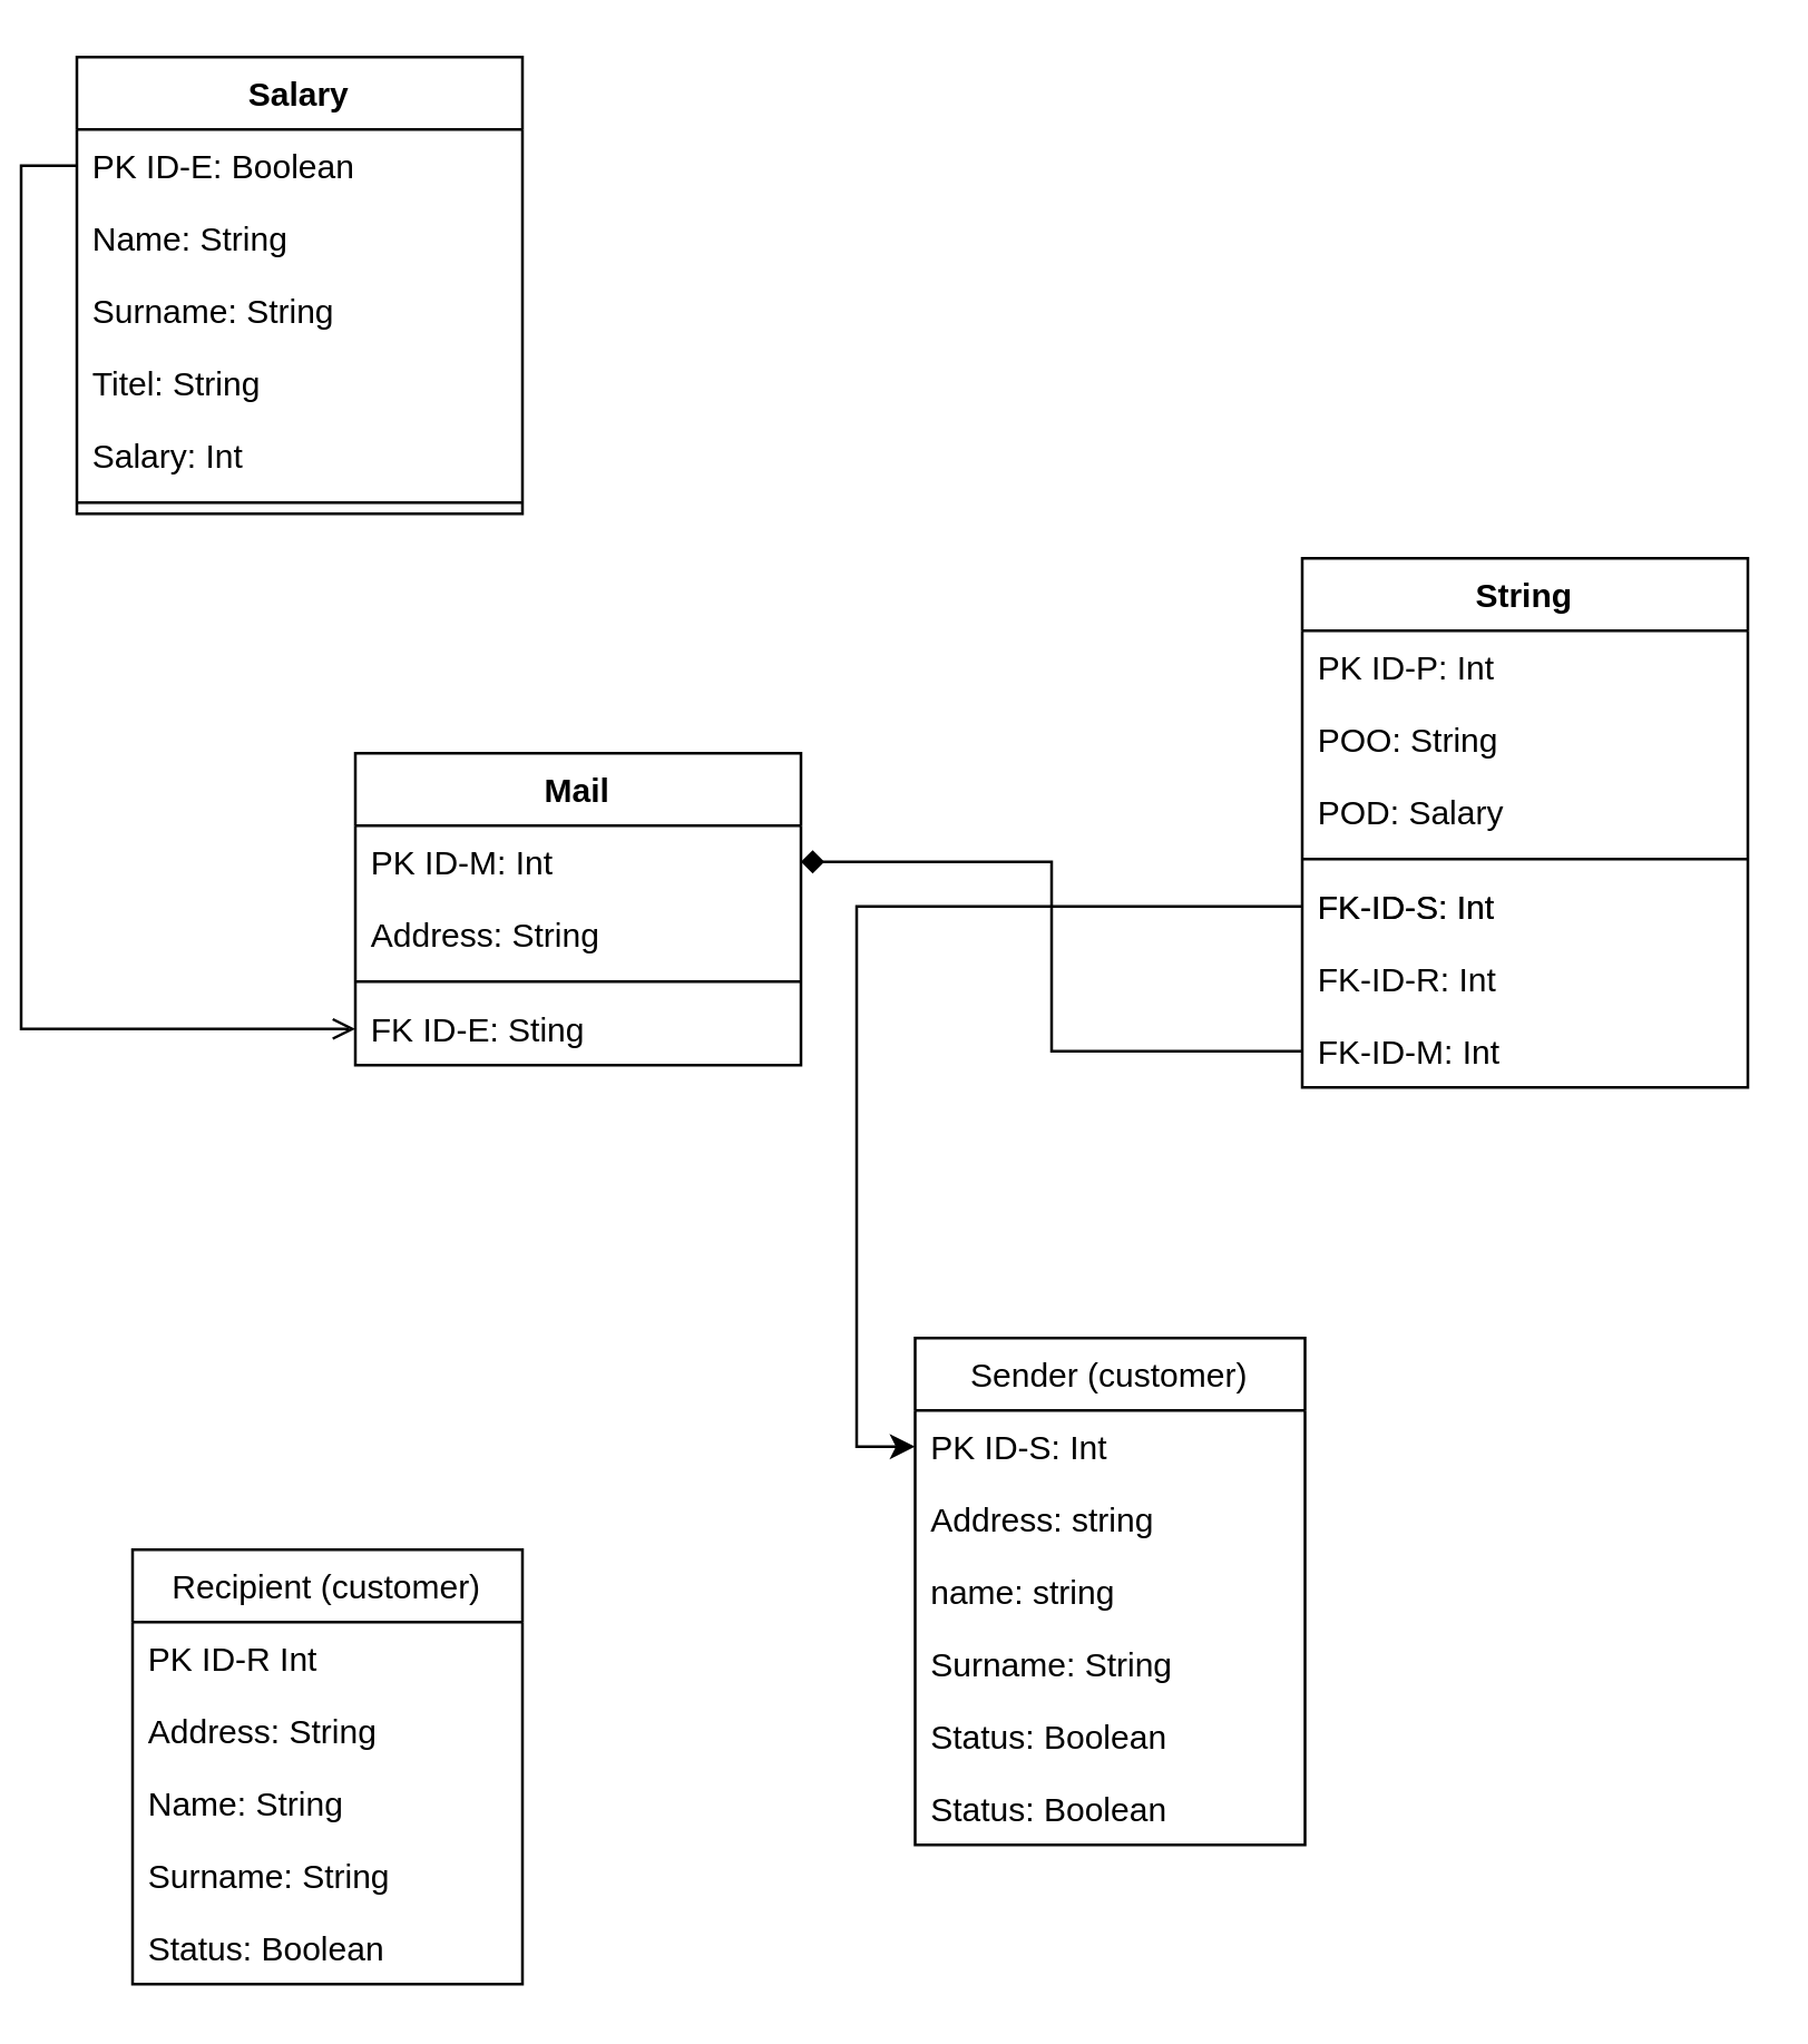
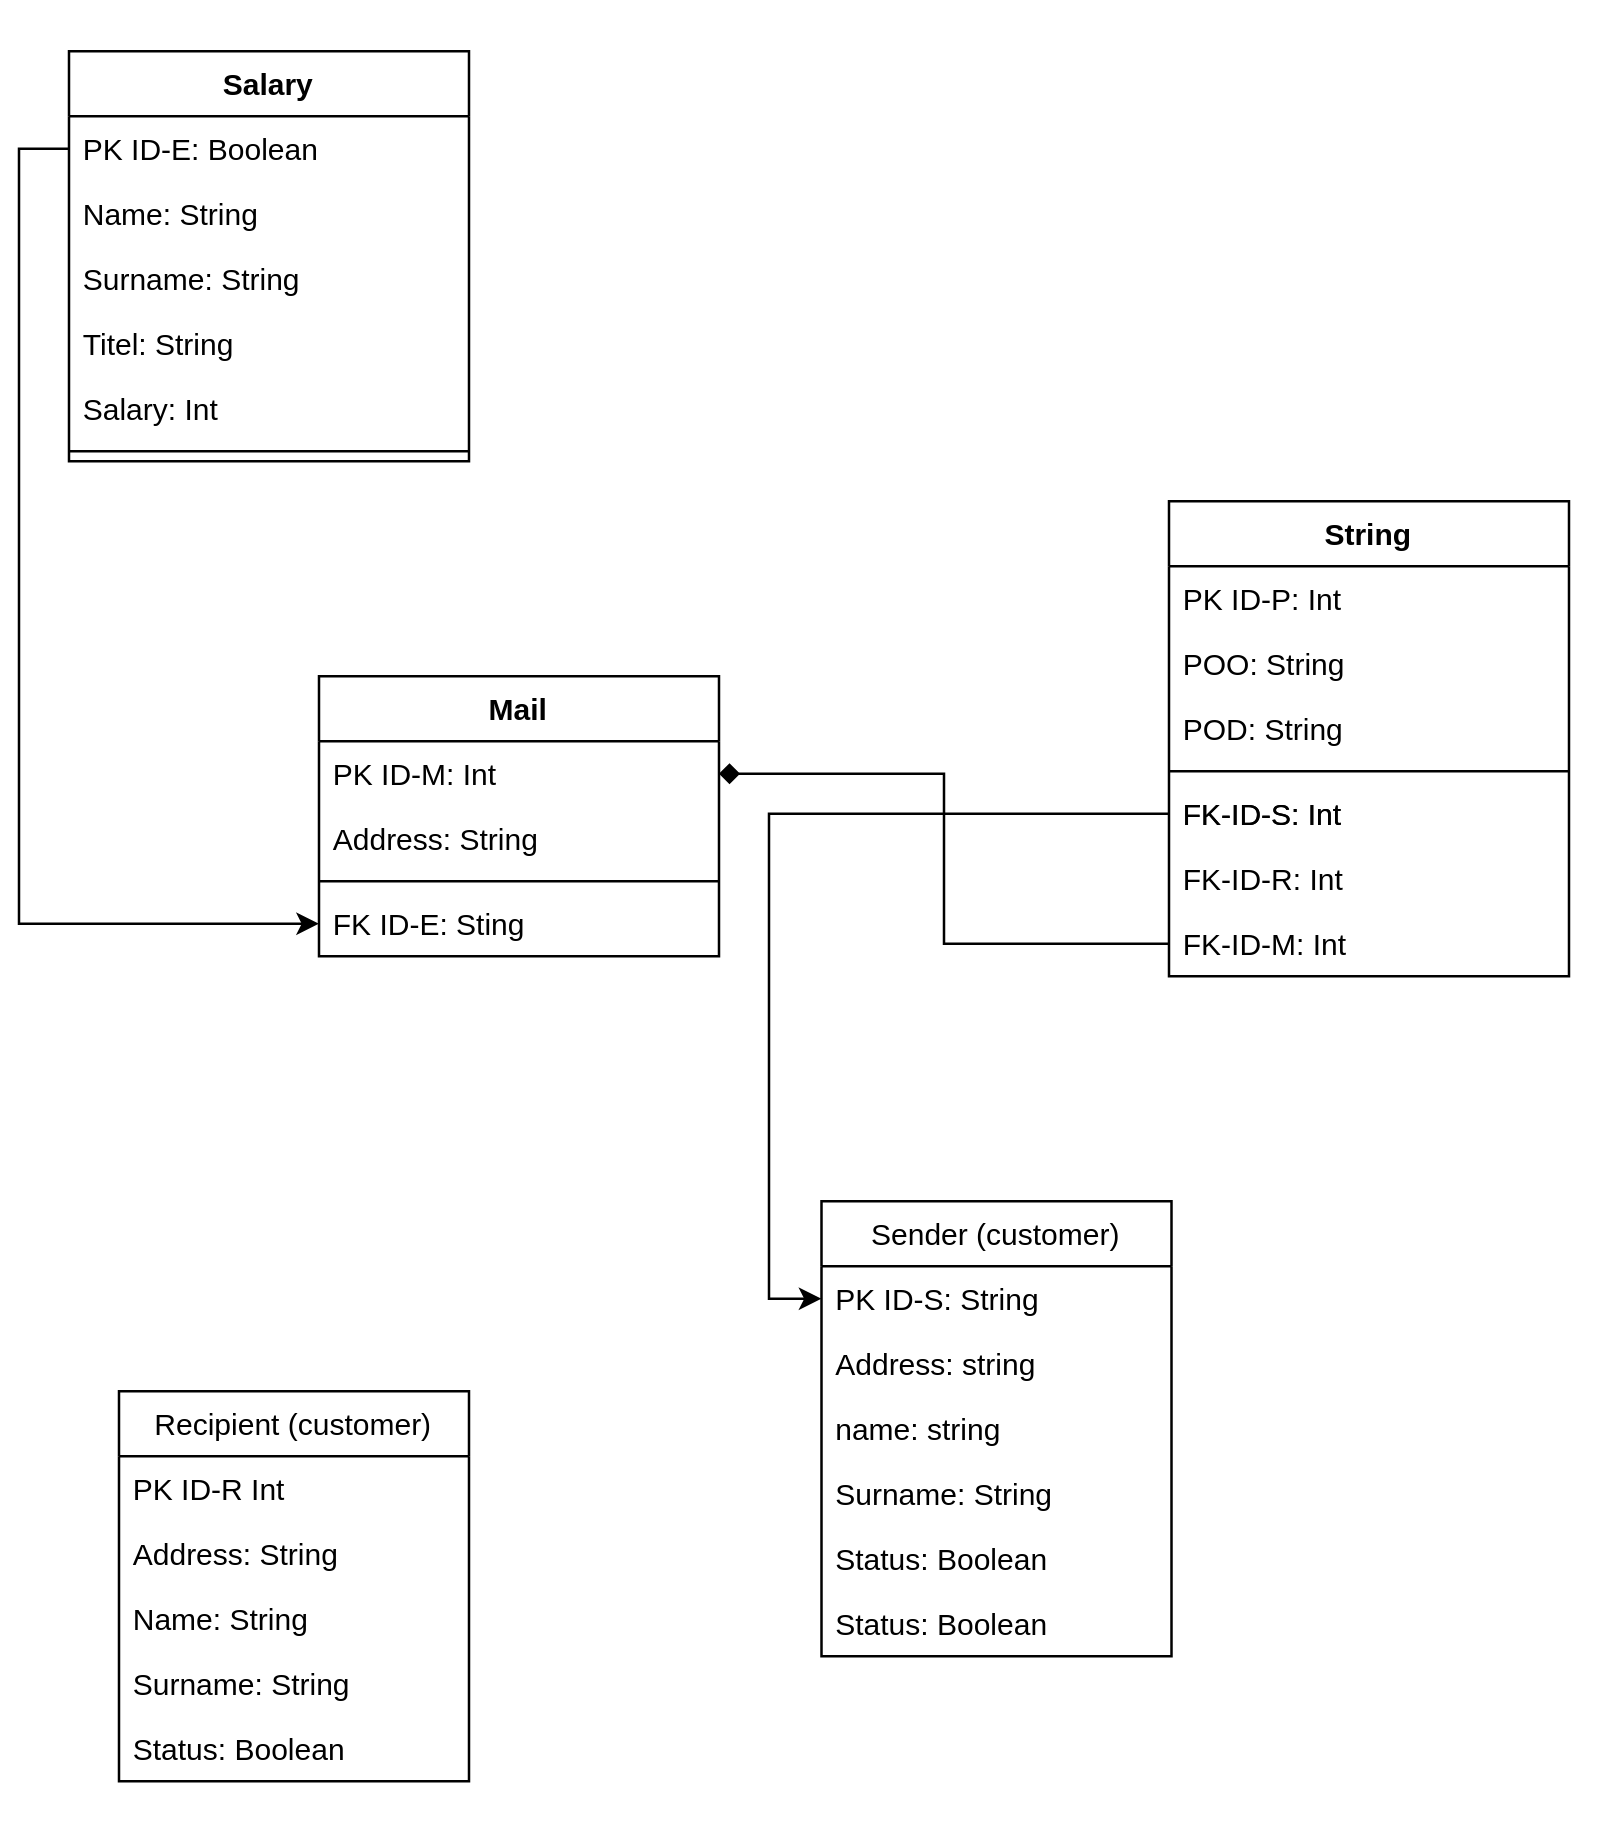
  <mxCell id="0" />
  <mxCell id="1" parent="0" />
  <mxCell id="2" value="Sender (customer)" style="swimlane;fontStyle=0;childLayout=stackLayout;horizontal=1;startSize=26;fillColor=none;horizontalStack=0;resizeParent=1;resizeParentMax=0;resizeLast=0;collapsible=1;marginBottom=0;" vertex="1" parent="1"><mxGeometry x="321" y="480" width="140" height="182" as="geometry" /></mxCell>
- <mxCell id="3" value="PK ID-S: Int" style="text;strokeColor=none;fillColor=none;align=left;verticalAlign=top;spacingLeft=4;spacingRight=4;overflow=hidden;rotatable=0;points=[[0,0.5],[1,0.5]];portConstraint=eastwest;" vertex="1" parent="2"><mxGeometry y="26" width="140" height="26" as="geometry" /></mxCell>
+ <mxCell id="3" value="PK ID-S: String" style="text;strokeColor=none;fillColor=none;align=left;verticalAlign=top;spacingLeft=4;spacingRight=4;overflow=hidden;rotatable=0;points=[[0,0.5],[1,0.5]];portConstraint=eastwest;" vertex="1" parent="2"><mxGeometry y="26" width="140" height="26" as="geometry" /></mxCell>
  <mxCell id="4" value="Address: string" style="text;strokeColor=none;fillColor=none;align=left;verticalAlign=top;spacingLeft=4;spacingRight=4;overflow=hidden;rotatable=0;points=[[0,0.5],[1,0.5]];portConstraint=eastwest;" vertex="1" parent="2"><mxGeometry y="52" width="140" height="26" as="geometry" /></mxCell>
  <mxCell id="5" value="name: string" style="text;strokeColor=none;fillColor=none;align=left;verticalAlign=top;spacingLeft=4;spacingRight=4;overflow=hidden;rotatable=0;points=[[0,0.5],[1,0.5]];portConstraint=eastwest;" vertex="1" parent="2"><mxGeometry y="78" width="140" height="26" as="geometry" /></mxCell>
  <mxCell id="6" value="Surname: String" style="text;strokeColor=none;fillColor=none;align=left;verticalAlign=top;spacingLeft=4;spacingRight=4;overflow=hidden;rotatable=0;points=[[0,0.5],[1,0.5]];portConstraint=eastwest;" vertex="1" parent="2"><mxGeometry y="104" width="140" height="26" as="geometry" /></mxCell>
  <mxCell id="7" value="Status: Boolean" style="text;strokeColor=none;fillColor=none;align=left;verticalAlign=top;spacingLeft=4;spacingRight=4;overflow=hidden;rotatable=0;points=[[0,0.5],[1,0.5]];portConstraint=eastwest;" vertex="1" parent="2"><mxGeometry y="130" width="140" height="26" as="geometry" /></mxCell>
  <mxCell id="8" value="Status: Boolean" style="text;strokeColor=none;fillColor=none;align=left;verticalAlign=top;spacingLeft=4;spacingRight=4;overflow=hidden;rotatable=0;points=[[0,0.5],[1,0.5]];portConstraint=eastwest;" vertex="1" parent="2"><mxGeometry y="156" width="140" height="26" as="geometry" /></mxCell>
  <mxCell id="9" value="Recipient (customer)" style="swimlane;fontStyle=0;childLayout=stackLayout;horizontal=1;startSize=26;fillColor=none;horizontalStack=0;resizeParent=1;resizeParentMax=0;resizeLast=0;collapsible=1;marginBottom=0;" vertex="1" parent="1"><mxGeometry x="40" y="556" width="140" height="156" as="geometry" /></mxCell>
  <mxCell id="10" value="PK ID-R Int" style="text;strokeColor=none;fillColor=none;align=left;verticalAlign=top;spacingLeft=4;spacingRight=4;overflow=hidden;rotatable=0;points=[[0,0.5],[1,0.5]];portConstraint=eastwest;" vertex="1" parent="9"><mxGeometry y="26" width="140" height="26" as="geometry" /></mxCell>
  <mxCell id="11" value="Address: String" style="text;strokeColor=none;fillColor=none;align=left;verticalAlign=top;spacingLeft=4;spacingRight=4;overflow=hidden;rotatable=0;points=[[0,0.5],[1,0.5]];portConstraint=eastwest;" vertex="1" parent="9"><mxGeometry y="52" width="140" height="26" as="geometry" /></mxCell>
  <mxCell id="12" value="Name: String" style="text;strokeColor=none;fillColor=none;align=left;verticalAlign=top;spacingLeft=4;spacingRight=4;overflow=hidden;rotatable=0;points=[[0,0.5],[1,0.5]];portConstraint=eastwest;" vertex="1" parent="9"><mxGeometry y="78" width="140" height="26" as="geometry" /></mxCell>
  <mxCell id="13" value="Surname: String" style="text;strokeColor=none;fillColor=none;align=left;verticalAlign=top;spacingLeft=4;spacingRight=4;overflow=hidden;rotatable=0;points=[[0,0.5],[1,0.5]];portConstraint=eastwest;" vertex="1" parent="9"><mxGeometry y="104" width="140" height="26" as="geometry" /></mxCell>
  <mxCell id="14" value="Status: Boolean" style="text;strokeColor=none;fillColor=none;align=left;verticalAlign=top;spacingLeft=4;spacingRight=4;overflow=hidden;rotatable=0;points=[[0,0.5],[1,0.5]];portConstraint=eastwest;" vertex="1" parent="9"><mxGeometry y="130" width="140" height="26" as="geometry" /></mxCell>
  <mxCell id="15" value="Mail" style="swimlane;fontStyle=1;align=center;verticalAlign=top;childLayout=stackLayout;horizontal=1;startSize=26;horizontalStack=0;resizeParent=1;resizeParentMax=0;resizeLast=0;collapsible=1;marginBottom=0;strokeColor=#000000;" vertex="1" parent="1"><mxGeometry x="120" y="270" width="160" height="112" as="geometry" /></mxCell>
  <mxCell id="16" value="PK ID-M: Int" style="text;strokeColor=none;fillColor=none;align=left;verticalAlign=top;spacingLeft=4;spacingRight=4;overflow=hidden;rotatable=0;points=[[0,0.5],[1,0.5]];portConstraint=eastwest;" vertex="1" parent="15"><mxGeometry y="26" width="160" height="26" as="geometry" /></mxCell>
  <mxCell id="17" value="Address: String" style="text;strokeColor=none;fillColor=none;align=left;verticalAlign=top;spacingLeft=4;spacingRight=4;overflow=hidden;rotatable=0;points=[[0,0.5],[1,0.5]];portConstraint=eastwest;" vertex="1" parent="15"><mxGeometry y="52" width="160" height="26" as="geometry" /></mxCell>
  <mxCell id="18" value="" style="line;strokeWidth=1;fillColor=none;align=left;verticalAlign=middle;spacingTop=-1;spacingLeft=3;spacingRight=3;rotatable=0;labelPosition=right;points=[];portConstraint=eastwest;" vertex="1" parent="15"><mxGeometry y="78" width="160" height="8" as="geometry" /></mxCell>
  <mxCell id="19" value="FK ID-E: Sting" style="text;strokeColor=none;fillColor=none;align=left;verticalAlign=top;spacingLeft=4;spacingRight=4;overflow=hidden;rotatable=0;points=[[0,0.5],[1,0.5]];portConstraint=eastwest;" vertex="1" parent="15"><mxGeometry y="86" width="160" height="26" as="geometry" /></mxCell>
  <mxCell id="20" value="String" style="swimlane;fontStyle=1;align=center;verticalAlign=top;childLayout=stackLayout;horizontal=1;startSize=26;horizontalStack=0;resizeParent=1;resizeParentMax=0;resizeLast=0;collapsible=1;marginBottom=0;strokeColor=#000000;" vertex="1" parent="1"><mxGeometry x="460" y="200" width="160" height="190" as="geometry" /></mxCell>
  <mxCell id="21" value="PK ID-P: Int" style="text;strokeColor=none;fillColor=none;align=left;verticalAlign=top;spacingLeft=4;spacingRight=4;overflow=hidden;rotatable=0;points=[[0,0.5],[1,0.5]];portConstraint=eastwest;" vertex="1" parent="20"><mxGeometry y="26" width="160" height="26" as="geometry" /></mxCell>
  <mxCell id="22" value="POO: String" style="text;strokeColor=none;fillColor=none;align=left;verticalAlign=top;spacingLeft=4;spacingRight=4;overflow=hidden;rotatable=0;points=[[0,0.5],[1,0.5]];portConstraint=eastwest;" vertex="1" parent="20"><mxGeometry y="52" width="160" height="26" as="geometry" /></mxCell>
- <mxCell id="23" value="POD: Salary" style="text;strokeColor=none;fillColor=none;align=left;verticalAlign=top;spacingLeft=4;spacingRight=4;overflow=hidden;rotatable=0;points=[[0,0.5],[1,0.5]];portConstraint=eastwest;" vertex="1" parent="20"><mxGeometry y="78" width="160" height="26" as="geometry" /></mxCell>
+ <mxCell id="23" value="POD: String" style="text;strokeColor=none;fillColor=none;align=left;verticalAlign=top;spacingLeft=4;spacingRight=4;overflow=hidden;rotatable=0;points=[[0,0.5],[1,0.5]];portConstraint=eastwest;" vertex="1" parent="20"><mxGeometry y="78" width="160" height="26" as="geometry" /></mxCell>
  <mxCell id="24" value="" style="line;strokeWidth=1;fillColor=none;align=left;verticalAlign=middle;spacingTop=-1;spacingLeft=3;spacingRight=3;rotatable=0;labelPosition=right;points=[];portConstraint=eastwest;" vertex="1" parent="20"><mxGeometry y="104" width="160" height="8" as="geometry" /></mxCell>
  <mxCell id="25" value="FK-ID-S: Int" style="text;strokeColor=none;fillColor=none;align=left;verticalAlign=top;spacingLeft=4;spacingRight=4;overflow=hidden;rotatable=0;points=[[0,0.5],[1,0.5]];portConstraint=eastwest;" vertex="1" parent="20"><mxGeometry y="112" width="160" height="26" as="geometry" /></mxCell>
  <mxCell id="26" value="FK-ID-R: Int" style="text;strokeColor=none;fillColor=none;align=left;verticalAlign=top;spacingLeft=4;spacingRight=4;overflow=hidden;rotatable=0;points=[[0,0.5],[1,0.5]];portConstraint=eastwest;" vertex="1" parent="20"><mxGeometry y="138" width="160" height="26" as="geometry" /></mxCell>
  <mxCell id="27" value="FK-ID-M: Int" style="text;strokeColor=none;fillColor=none;align=left;verticalAlign=top;spacingLeft=4;spacingRight=4;overflow=hidden;rotatable=0;points=[[0,0.5],[1,0.5]];portConstraint=eastwest;" vertex="1" parent="20"><mxGeometry y="164" width="160" height="26" as="geometry" /></mxCell>
  <mxCell id="28" value="Salary" style="swimlane;fontStyle=1;align=center;verticalAlign=top;childLayout=stackLayout;horizontal=1;startSize=26;horizontalStack=0;resizeParent=1;resizeParentMax=0;resizeLast=0;collapsible=1;marginBottom=0;strokeColor=#000000;" vertex="1" parent="1"><mxGeometry x="20" y="20" width="160" height="164" as="geometry" /></mxCell>
  <mxCell id="29" value="PK ID-E: Boolean" style="text;strokeColor=none;fillColor=none;align=left;verticalAlign=top;spacingLeft=4;spacingRight=4;overflow=hidden;rotatable=0;points=[[0,0.5],[1,0.5]];portConstraint=eastwest;" vertex="1" parent="28"><mxGeometry y="26" width="160" height="26" as="geometry" /></mxCell>
  <mxCell id="30" value="Name: String" style="text;strokeColor=none;fillColor=none;align=left;verticalAlign=top;spacingLeft=4;spacingRight=4;overflow=hidden;rotatable=0;points=[[0,0.5],[1,0.5]];portConstraint=eastwest;" vertex="1" parent="28"><mxGeometry y="52" width="160" height="26" as="geometry" /></mxCell>
  <mxCell id="31" value="Surname: String" style="text;strokeColor=none;fillColor=none;align=left;verticalAlign=top;spacingLeft=4;spacingRight=4;overflow=hidden;rotatable=0;points=[[0,0.5],[1,0.5]];portConstraint=eastwest;" vertex="1" parent="28"><mxGeometry y="78" width="160" height="26" as="geometry" /></mxCell>
  <mxCell id="32" value="Titel: String" style="text;strokeColor=none;fillColor=none;align=left;verticalAlign=top;spacingLeft=4;spacingRight=4;overflow=hidden;rotatable=0;points=[[0,0.5],[1,0.5]];portConstraint=eastwest;" vertex="1" parent="28"><mxGeometry y="104" width="160" height="26" as="geometry" /></mxCell>
  <mxCell id="33" value="Salary: Int" style="text;strokeColor=none;fillColor=none;align=left;verticalAlign=top;spacingLeft=4;spacingRight=4;overflow=hidden;rotatable=0;points=[[0,0.5],[1,0.5]];portConstraint=eastwest;" vertex="1" parent="28"><mxGeometry y="130" width="160" height="26" as="geometry" /></mxCell>
  <mxCell id="34" value="" style="line;strokeWidth=1;fillColor=none;align=left;verticalAlign=middle;spacingTop=-1;spacingLeft=3;spacingRight=3;rotatable=0;labelPosition=right;points=[];portConstraint=eastwest;" vertex="1" parent="28"><mxGeometry y="156" width="160" height="8" as="geometry" /></mxCell>
  <mxCell id="35" style="edgeStyle=orthogonalEdgeStyle;rounded=0;orthogonalLoop=1;jettySize=auto;html=1;exitX=0;exitY=0.5;exitDx=0;exitDy=0;entryX=1;entryY=0.5;entryDx=0;entryDy=0;endArrow=diamond;" edge="1" parent="1" source="27" target="16"><mxGeometry relative="1" as="geometry" /></mxCell>
  <mxCell id="36" style="edgeStyle=orthogonalEdgeStyle;rounded=0;orthogonalLoop=1;jettySize=auto;html=1;exitX=0;exitY=0.5;exitDx=0;exitDy=0;entryX=0;entryY=0.5;entryDx=0;entryDy=0;" edge="1" parent="1" source="25" target="3"><mxGeometry relative="1" as="geometry"><Array as="points"><mxPoint x="300" y="325" /><mxPoint x="300" y="519" /></Array></mxGeometry></mxCell>
- <mxCell id="37" style="edgeStyle=orthogonalEdgeStyle;rounded=0;orthogonalLoop=1;jettySize=auto;html=1;exitX=0;exitY=0.5;exitDx=0;exitDy=0;entryX=0;entryY=0.5;entryDx=0;entryDy=0;endArrow=open;" edge="1" parent="1" source="29" target="19"><mxGeometry relative="1" as="geometry"><mxPoint x="40" y="340" as="targetPoint" /></mxGeometry></mxCell>
+ <mxCell id="37" style="edgeStyle=orthogonalEdgeStyle;rounded=0;orthogonalLoop=1;jettySize=auto;html=1;exitX=0;exitY=0.5;exitDx=0;exitDy=0;entryX=0;entryY=0.5;entryDx=0;entryDy=0;" edge="1" parent="1" source="29" target="19"><mxGeometry relative="1" as="geometry"><mxPoint x="40" y="340" as="targetPoint" /></mxGeometry></mxCell>
  <mxCell id="38" value="FK-ID-S: Int" style="text;strokeColor=none;fillColor=none;align=left;verticalAlign=top;spacingLeft=4;spacingRight=4;overflow=hidden;rotatable=0;points=[[0,0.5],[1,0.5]];portConstraint=eastwest;" vertex="1" parent="1"><mxGeometry x="460" y="312" width="160" height="26" as="geometry" /></mxCell>
